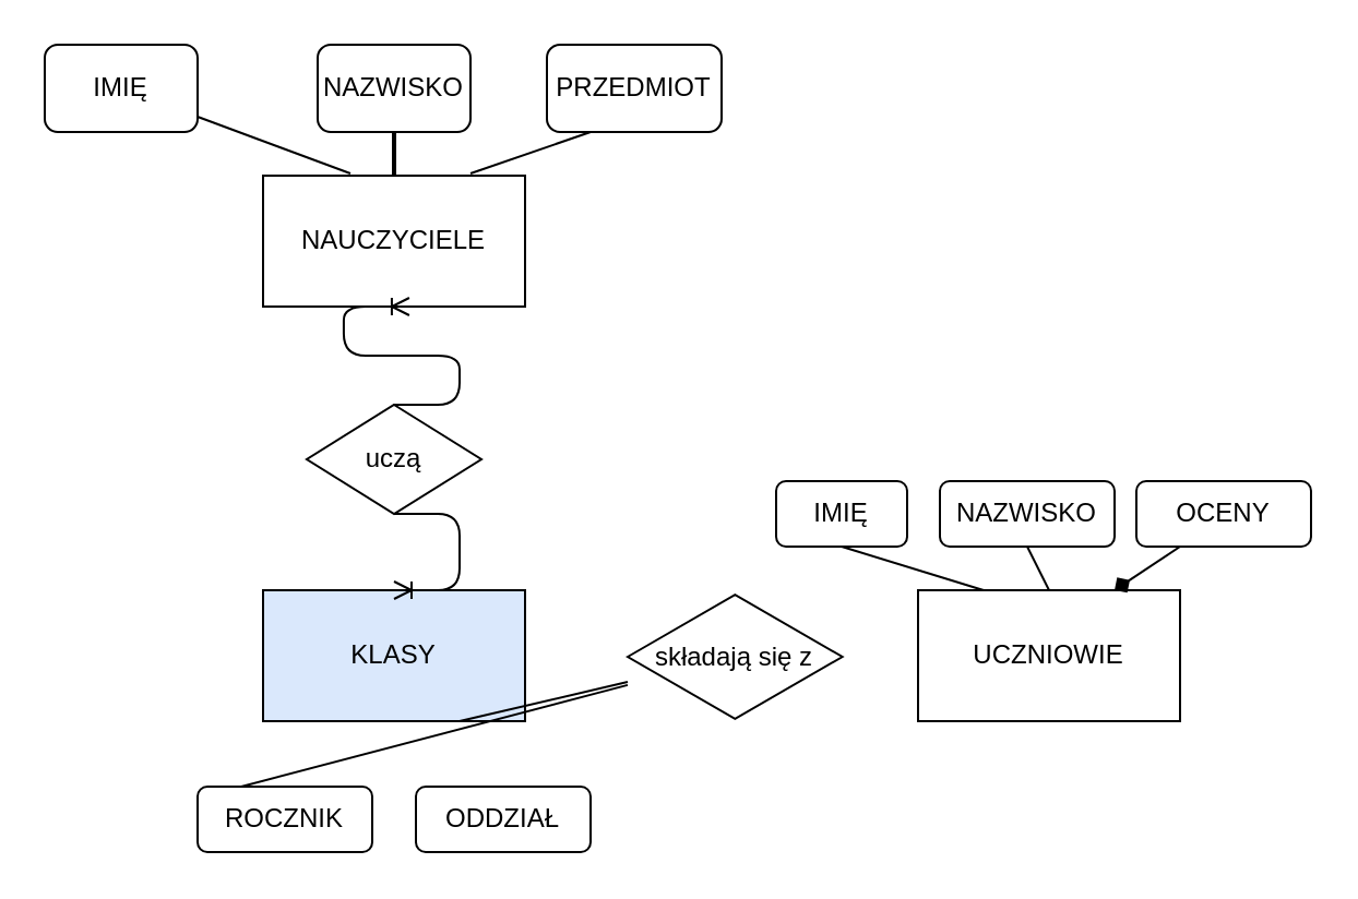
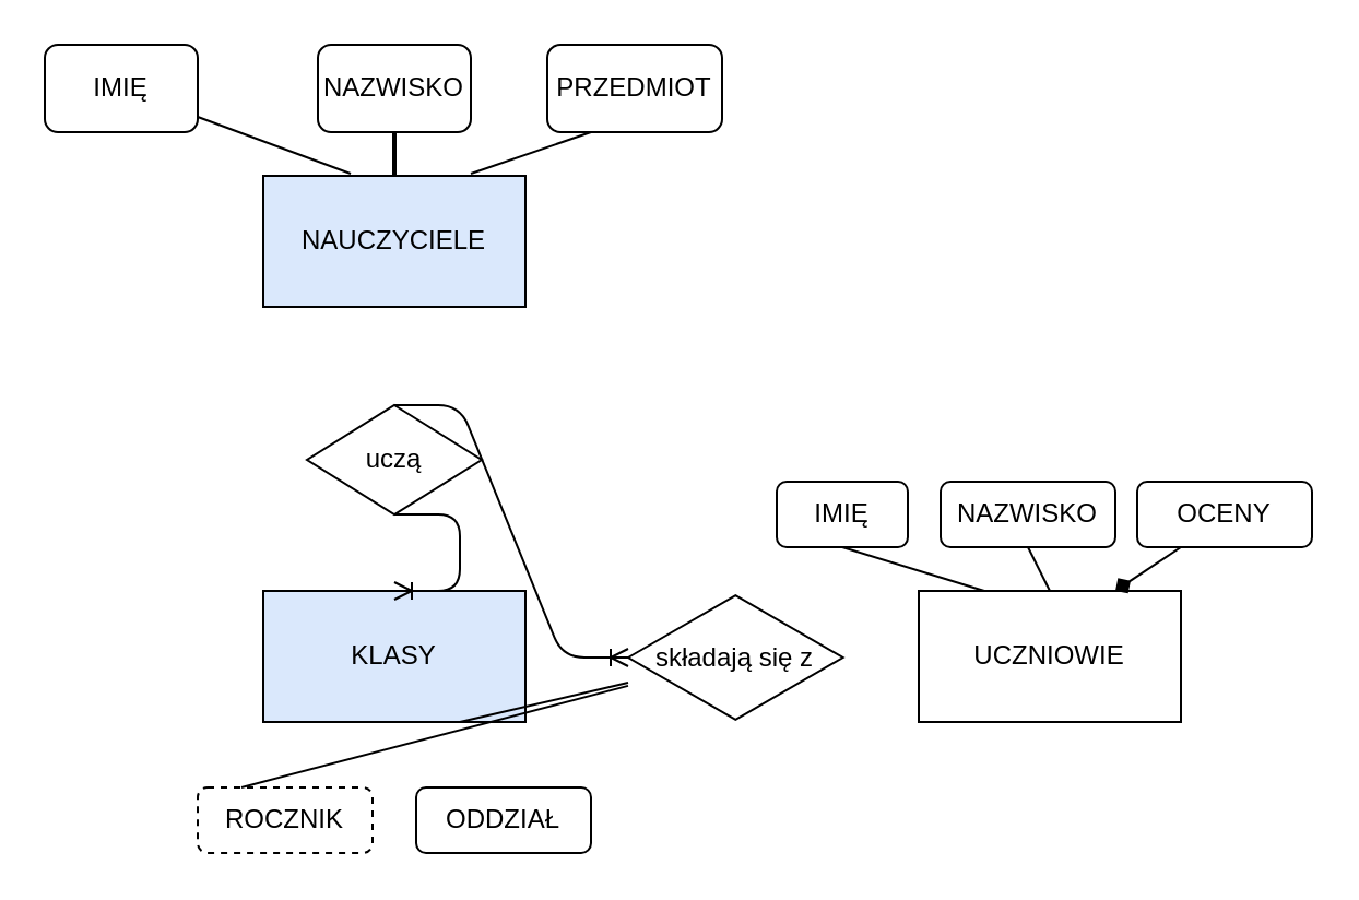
  <mxCell id="0" />
  <mxCell id="1" parent="0" />
  <mxCell id="2" value="UCZNIOWIE" style="rounded=0;whiteSpace=wrap;html=1;" vertex="1" parent="1"><mxGeometry x="420" y="270" width="120" height="60" as="geometry" /></mxCell>
  <mxCell id="3" value="KLASY" style="rounded=0;whiteSpace=wrap;html=1;fillColor=#dae8fc;" vertex="1" parent="1"><mxGeometry x="120" y="270" width="120" height="60" as="geometry" /></mxCell>
  <mxCell id="4" value="składają się z" style="html=1;whiteSpace=wrap;aspect=fixed;shape=isoRectangle;" vertex="1" parent="1"><mxGeometry x="287" y="271" width="98.33" height="59" as="geometry" /></mxCell>
- <mxCell id="5" value="NAUCZYCIELE" style="rounded=0;whiteSpace=wrap;html=1;" vertex="1" parent="1"><mxGeometry x="120" y="80" width="120" height="60" as="geometry" /></mxCell>
+ <mxCell id="5" value="NAUCZYCIELE" style="rounded=0;whiteSpace=wrap;html=1;fillColor=#dae8fc;" vertex="1" parent="1"><mxGeometry x="120" y="80" width="120" height="60" as="geometry" /></mxCell>
  <mxCell id="6" value="PRZEDMIOT" style="rounded=1;whiteSpace=wrap;html=1;" vertex="1" parent="1"><mxGeometry x="250" y="20" width="80" height="40" as="geometry" /></mxCell>
  <mxCell id="7" value="IMIĘ" style="rounded=1;whiteSpace=wrap;html=1;" vertex="1" parent="1"><mxGeometry x="20" y="20" width="70" height="40" as="geometry" /></mxCell>
  <mxCell id="8" value="NAZWISKO" style="rounded=1;whiteSpace=wrap;html=1;" vertex="1" parent="1"><mxGeometry x="145" y="20" width="70" height="40" as="geometry" /></mxCell>
  <mxCell id="9" value="" style="line;strokeWidth=2;direction=south;html=1;" vertex="1" parent="1"><mxGeometry x="175" y="60" width="10" height="20" as="geometry" /></mxCell>
  <mxCell id="10" value="" style="endArrow=none;html=1;rounded=0;entryX=0.25;entryY=1;entryDx=0;entryDy=0;" edge="1" parent="1" target="6"><mxGeometry relative="1" as="geometry"><mxPoint x="215" y="79" as="sourcePoint" /><mxPoint x="375" y="79" as="targetPoint" /></mxGeometry></mxCell>
  <mxCell id="11" value="" style="endArrow=none;html=1;rounded=0;" edge="1" parent="1" source="7"><mxGeometry relative="1" as="geometry"><mxPoint x="60" y="79" as="sourcePoint" /><mxPoint x="160" y="79" as="targetPoint" /></mxGeometry></mxCell>
  <mxCell id="12" value="uczą" style="rhombus;whiteSpace=wrap;html=1;" vertex="1" parent="1"><mxGeometry x="140" y="185" width="80" height="50" as="geometry" /></mxCell>
- <mxCell id="13" value="ROCZNIK" style="rounded=1;whiteSpace=wrap;html=1;" vertex="1" parent="1"><mxGeometry x="90" y="360" width="80" height="30" as="geometry" /></mxCell>
+ <mxCell id="13" value="ROCZNIK" style="rounded=1;whiteSpace=wrap;html=1;dashed=1;" vertex="1" parent="1"><mxGeometry x="90" y="360" width="80" height="30" as="geometry" /></mxCell>
  <mxCell id="14" value="ODDZIAŁ" style="rounded=1;whiteSpace=wrap;html=1;" vertex="1" parent="1"><mxGeometry x="190" y="360" width="80" height="30" as="geometry" /></mxCell>
  <mxCell id="15" value="" style="endArrow=none;html=1;rounded=0;exitX=0.25;exitY=0;exitDx=0;exitDy=0;" edge="1" parent="1" source="13" target="4"><mxGeometry relative="1" as="geometry"><mxPoint x="100" y="289" as="sourcePoint" /><mxPoint x="185" y="289" as="targetPoint" /></mxGeometry></mxCell>
  <mxCell id="16" value="" style="endArrow=none;html=1;rounded=0;exitX=0.75;exitY=1;exitDx=0;exitDy=0;" edge="1" parent="1" source="3" target="4"><mxGeometry relative="1" as="geometry"><mxPoint x="200" y="290" as="sourcePoint" /><mxPoint x="270" y="290" as="targetPoint" /></mxGeometry></mxCell>
  <mxCell id="17" value="IMIĘ" style="rounded=1;whiteSpace=wrap;html=1;" vertex="1" parent="1"><mxGeometry x="355" y="220" width="60" height="30" as="geometry" /></mxCell>
  <mxCell id="18" value="NAZWISKO" style="rounded=1;whiteSpace=wrap;html=1;" vertex="1" parent="1"><mxGeometry x="430" y="220" width="80" height="30" as="geometry" /></mxCell>
  <mxCell id="19" value="OCENY" style="rounded=1;whiteSpace=wrap;html=1;" vertex="1" parent="1"><mxGeometry x="520" y="220" width="80" height="30" as="geometry" /></mxCell>
- <mxCell id="20" value="" style="edgeStyle=entityRelationEdgeStyle;fontSize=12;html=1;endArrow=ERoneToMany;entryX=0.558;entryY=1;entryDx=0;entryDy=0;entryPerimeter=0;exitX=0.5;exitY=0;exitDx=0;exitDy=0;" edge="1" parent="1" source="12" target="5"><mxGeometry width="100" height="100" relative="1" as="geometry"><mxPoint x="180" y="160" as="sourcePoint" /><mxPoint x="280" y="60" as="targetPoint" /></mxGeometry></mxCell>
+ <mxCell id="20" value="" style="edgeStyle=entityRelationEdgeStyle;fontSize=12;html=1;endArrow=ERoneToMany;exitX=0.5;exitY=0;exitDx=0;exitDy=0;" edge="1" parent="1" source="12" target="4"><mxGeometry width="100" height="100" relative="1" as="geometry"><mxPoint x="180" y="160" as="sourcePoint" /><mxPoint x="280" y="60" as="targetPoint" /></mxGeometry></mxCell>
  <mxCell id="21" value="" style="edgeStyle=entityRelationEdgeStyle;fontSize=12;html=1;endArrow=ERoneToMany;entryX=0.5;entryY=0;entryDx=0;entryDy=0;exitX=0.5;exitY=1;exitDx=0;exitDy=0;" edge="1" parent="1" source="12" target="3"><mxGeometry width="100" height="100" relative="1" as="geometry"><mxPoint x="175" y="210" as="sourcePoint" /><mxPoint x="275" y="110" as="targetPoint" /></mxGeometry></mxCell>
  <mxCell id="22" value="" style="endArrow=none;html=1;rounded=0;exitX=0.5;exitY=1;exitDx=0;exitDy=0;entryX=0.25;entryY=0;entryDx=0;entryDy=0;" edge="1" parent="1" source="17" target="2"><mxGeometry relative="1" as="geometry"><mxPoint x="300" y="240" as="sourcePoint" /><mxPoint x="460" y="240" as="targetPoint" /></mxGeometry></mxCell>
  <mxCell id="23" value="" style="endArrow=none;html=1;rounded=0;entryX=0.5;entryY=1;entryDx=0;entryDy=0;exitX=0.5;exitY=0;exitDx=0;exitDy=0;" edge="1" parent="1" source="2" target="18"><mxGeometry relative="1" as="geometry"><mxPoint x="300" y="240" as="sourcePoint" /><mxPoint x="460" y="240" as="targetPoint" /></mxGeometry></mxCell>
  <mxCell id="24" value="" style="endArrow=diamond;html=1;rounded=0;entryX=0.75;entryY=0;entryDx=0;entryDy=0;exitX=0.25;exitY=1;exitDx=0;exitDy=0;" edge="1" parent="1" source="19" target="2"><mxGeometry relative="1" as="geometry"><mxPoint x="300" y="240" as="sourcePoint" /><mxPoint x="460" y="240" as="targetPoint" /></mxGeometry></mxCell>
